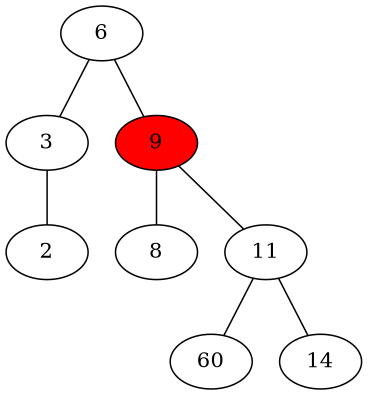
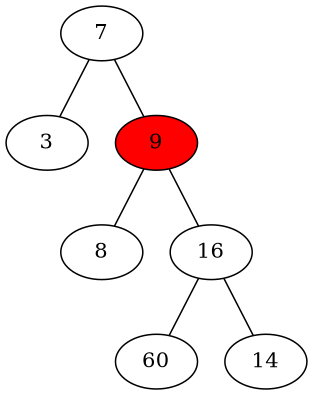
  graph {
-   6
+   6 [label=7]
    3
    9 [fillcolor=red style=filled]
-   2
    8
-   11
+   11 [label=16]
    n7 [label=60]
    n8 [label=14]
    6 -- 3
    6 -- 9
-   3 -- 2
    9 -- 8
    9 -- 11
    11 -- n7
    11 -- n8
  }
